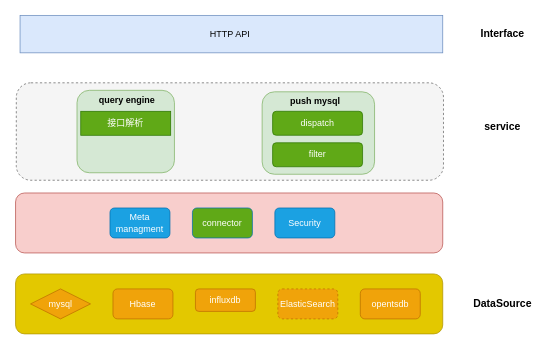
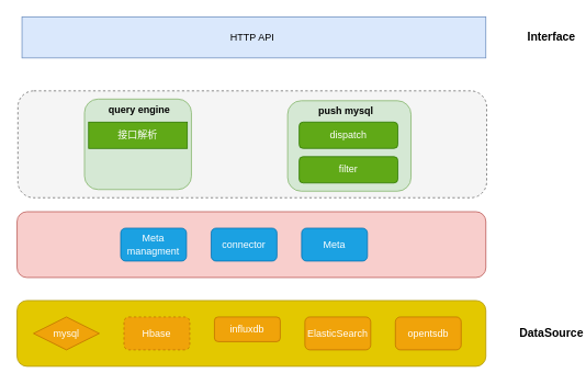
  <mxCell id="0" />
  <mxCell id="1" parent="0" />
  <mxCell id="2" value="" style="rounded=1;whiteSpace=wrap;html=1;fillColor=#e3c800;strokeColor=#B09500;fontColor=#ffffff;" vertex="1" parent="1"><mxGeometry x="20" y="365" width="570" height="80" as="geometry" /></mxCell>
  <mxCell id="3" value="mysql" style="rhombus;whiteSpace=wrap;html=1;fillColor=#f0a30a;strokeColor=#BD7000;fontColor=#ffffff;" vertex="1" parent="1"><mxGeometry x="40" y="385" width="80" height="40" as="geometry" /></mxCell>
- <mxCell id="4" value="Hbase" style="rounded=1;whiteSpace=wrap;html=1;fillColor=#f0a30a;strokeColor=#BD7000;fontColor=#ffffff;" vertex="1" parent="1"><mxGeometry x="150" y="385" width="80" height="40" as="geometry" /></mxCell>
+ <mxCell id="4" value="Hbase" style="rounded=1;whiteSpace=wrap;html=1;fillColor=#f0a30a;strokeColor=#BD7000;fontColor=#ffffff;dashed=1;" vertex="1" parent="1"><mxGeometry x="150" y="385" width="80" height="40" as="geometry" /></mxCell>
  <mxCell id="5" value="influxdb" style="rounded=1;whiteSpace=wrap;html=1;fillColor=#f0a30a;strokeColor=#BD7000;fontColor=#ffffff;" vertex="1" parent="1"><mxGeometry x="260" y="385" width="80" height="30" as="geometry" /></mxCell>
- <mxCell id="6" value="ElasticSearch" style="rounded=1;whiteSpace=wrap;html=1;fillColor=#f0a30a;strokeColor=#BD7000;fontColor=#ffffff;dashed=1;" vertex="1" parent="1"><mxGeometry x="370" y="385" width="80" height="40" as="geometry" /></mxCell>
+ <mxCell id="6" value="ElasticSearch" style="rounded=1;whiteSpace=wrap;html=1;fillColor=#f0a30a;strokeColor=#BD7000;fontColor=#ffffff;" vertex="1" parent="1"><mxGeometry x="370" y="385" width="80" height="40" as="geometry" /></mxCell>
  <mxCell id="7" value="opentsdb" style="rounded=1;whiteSpace=wrap;html=1;fillColor=#f0a30a;strokeColor=#BD7000;fontColor=#ffffff;" vertex="1" parent="1"><mxGeometry x="480" y="385" width="80" height="40" as="geometry" /></mxCell>
  <mxCell id="8" value="" style="rounded=1;whiteSpace=wrap;html=1;fillColor=#f8cecc;strokeColor=#b85450;" vertex="1" parent="1"><mxGeometry x="20" y="257" width="570" height="80" as="geometry" /></mxCell>
  <mxCell id="9" value="Meta managment" style="rounded=1;whiteSpace=wrap;html=1;fillColor=#1ba1e2;strokeColor=#006EAF;fontColor=#ffffff;" vertex="1" parent="1"><mxGeometry x="146" y="277" width="80" height="40" as="geometry" /></mxCell>
- <mxCell id="10" value="connector" style="rounded=1;whiteSpace=wrap;html=1;fillColor=#60a917;strokeColor=#006EAF;fontColor=#ffffff;" vertex="1" parent="1"><mxGeometry x="256" y="277" width="80" height="40" as="geometry" /></mxCell>
- <mxCell id="11" value="Security" style="rounded=1;whiteSpace=wrap;html=1;fillColor=#1ba1e2;strokeColor=#006EAF;fontColor=#ffffff;" vertex="1" parent="1"><mxGeometry x="366" y="277" width="80" height="40" as="geometry" /></mxCell>
+ <mxCell id="10" value="connector" style="rounded=1;whiteSpace=wrap;html=1;fillColor=#1ba1e2;strokeColor=#006EAF;fontColor=#ffffff;" vertex="1" parent="1"><mxGeometry x="256" y="277" width="80" height="40" as="geometry" /></mxCell>
+ <mxCell id="11" value="Meta" style="rounded=1;whiteSpace=wrap;html=1;fillColor=#1ba1e2;strokeColor=#006EAF;fontColor=#ffffff;" vertex="1" parent="1"><mxGeometry x="366" y="277" width="80" height="40" as="geometry" /></mxCell>
  <mxCell id="12" value="" style="rounded=1;whiteSpace=wrap;html=1;fillColor=#f5f5f5;strokeColor=#666666;dashed=1;fontColor=#333333;" vertex="1" parent="1"><mxGeometry x="21" y="110" width="570" height="130" as="geometry" /></mxCell>
  <mxCell id="13" value="HTTP API&amp;nbsp;" style="rounded=0;whiteSpace=wrap;html=1;fillColor=#dae8fc;strokeColor=#6c8ebf;" vertex="1" parent="1"><mxGeometry x="26" y="20" width="564" height="50" as="geometry" /></mxCell>
  <mxCell id="14" value="&lt;b&gt;&lt;font style=&quot;font-size: 14px&quot;&gt;Interface&lt;/font&gt;&lt;/b&gt;" style="text;html=1;strokeColor=none;fillColor=none;align=center;verticalAlign=middle;whiteSpace=wrap;rounded=0;dashed=1;" vertex="1" parent="1"><mxGeometry x="650" y="35" width="40" height="20" as="geometry" /></mxCell>
- <mxCell id="15" value="&lt;b&gt;&lt;font style=&quot;font-size: 14px&quot;&gt;service&lt;/font&gt;&lt;/b&gt;" style="text;html=1;strokeColor=none;fillColor=none;align=center;verticalAlign=middle;whiteSpace=wrap;rounded=0;dashed=1;" vertex="1" parent="1"><mxGeometry x="650" y="159" width="40" height="20" as="geometry" /></mxCell>
  <mxCell id="16" value="&lt;b&gt;&lt;font style=&quot;font-size: 14px&quot;&gt;DataSource&lt;/font&gt;&lt;/b&gt;" style="text;html=1;strokeColor=none;fillColor=none;align=center;verticalAlign=middle;whiteSpace=wrap;rounded=0;dashed=1;" vertex="1" parent="1"><mxGeometry x="650" y="395" width="40" height="20" as="geometry" /></mxCell>
  <mxCell id="17" value="" style="rounded=1;whiteSpace=wrap;html=1;fillColor=#d5e8d4;strokeColor=#82b366;" vertex="1" parent="1"><mxGeometry x="102" y="120" width="130" height="110" as="geometry" /></mxCell>
  <mxCell id="18" value="" style="rounded=1;whiteSpace=wrap;html=1;fillColor=#d5e8d4;strokeColor=#82b366;" vertex="1" parent="1"><mxGeometry x="349" y="122" width="150" height="110" as="geometry" /></mxCell>
  <mxCell id="19" value="接口解析" style="whiteSpace=wrap;html=1;fillColor=#60a917;strokeColor=#2D7600;fontColor=#ffffff;rounded=0;" vertex="1" parent="1"><mxGeometry x="107" y="148" width="120" height="32" as="geometry" /></mxCell>
  <mxCell id="20" value="&lt;font style=&quot;font-size: 12px&quot;&gt;&lt;b&gt;query engine&lt;/b&gt;&lt;/font&gt;" style="text;html=1;strokeColor=none;fillColor=none;align=center;verticalAlign=middle;whiteSpace=wrap;rounded=0;" vertex="1" parent="1"><mxGeometry x="129" y="124" width="80" height="20" as="geometry" /></mxCell>
  <mxCell id="21" value="&lt;font style=&quot;font-size: 12px&quot;&gt;&lt;b&gt;push mysql&lt;/b&gt;&lt;/font&gt;" style="text;html=1;strokeColor=none;fillColor=none;align=center;verticalAlign=middle;whiteSpace=wrap;rounded=0;" vertex="1" parent="1"><mxGeometry x="380" y="125" width="80" height="20" as="geometry" /></mxCell>
  <mxCell id="22" value="dispatch" style="rounded=1;whiteSpace=wrap;html=1;fillColor=#60a917;strokeColor=#2D7600;fontColor=#ffffff;" vertex="1" parent="1"><mxGeometry x="363" y="148" width="120" height="32" as="geometry" /></mxCell>
  <mxCell id="23" value="filter" style="rounded=1;whiteSpace=wrap;html=1;fillColor=#60a917;strokeColor=#2D7600;fontColor=#ffffff;" vertex="1" parent="1"><mxGeometry x="363" y="190" width="120" height="32" as="geometry" /></mxCell>
